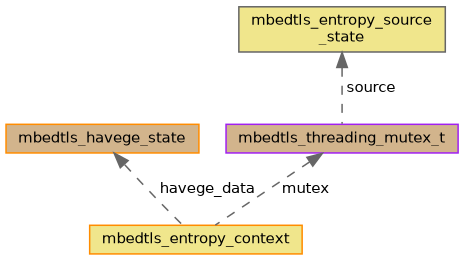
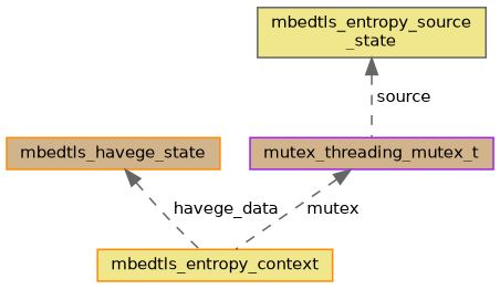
  digraph {
    node [color=darkorange fillcolor=khaki fontname=Helvetica fontsize=10 shape=record style=filled]
    edge [color=gray40 dir=back fontname=Helvetica fontsize=10 labelfontname=Helvetica labelfontsize=10 style=dashed]
    n1 [fontcolor=black height=0.2 label=mbedtls_entropy_context width=0.4]
    n2 [fillcolor=tan height=0.2 label=mbedtls_havege_state width=0.4]
-   n3 [color=purple fillcolor=tan height=0.2 label=mbedtls_threading_mutex_t width=0.4]
+   n3 [color=purple fillcolor=tan height=0.2 label=mutex_threading_mutex_t width=0.4]
    n4 [color=gray40 height=0.2 label="mbedtls_entropy_source\l_state" width=0.4]
    n2 -> n1 [label=" havege_data"]
    n3 -> n1 [label=" mutex"]
    n4 -> n3 [label=" source"]
  }
